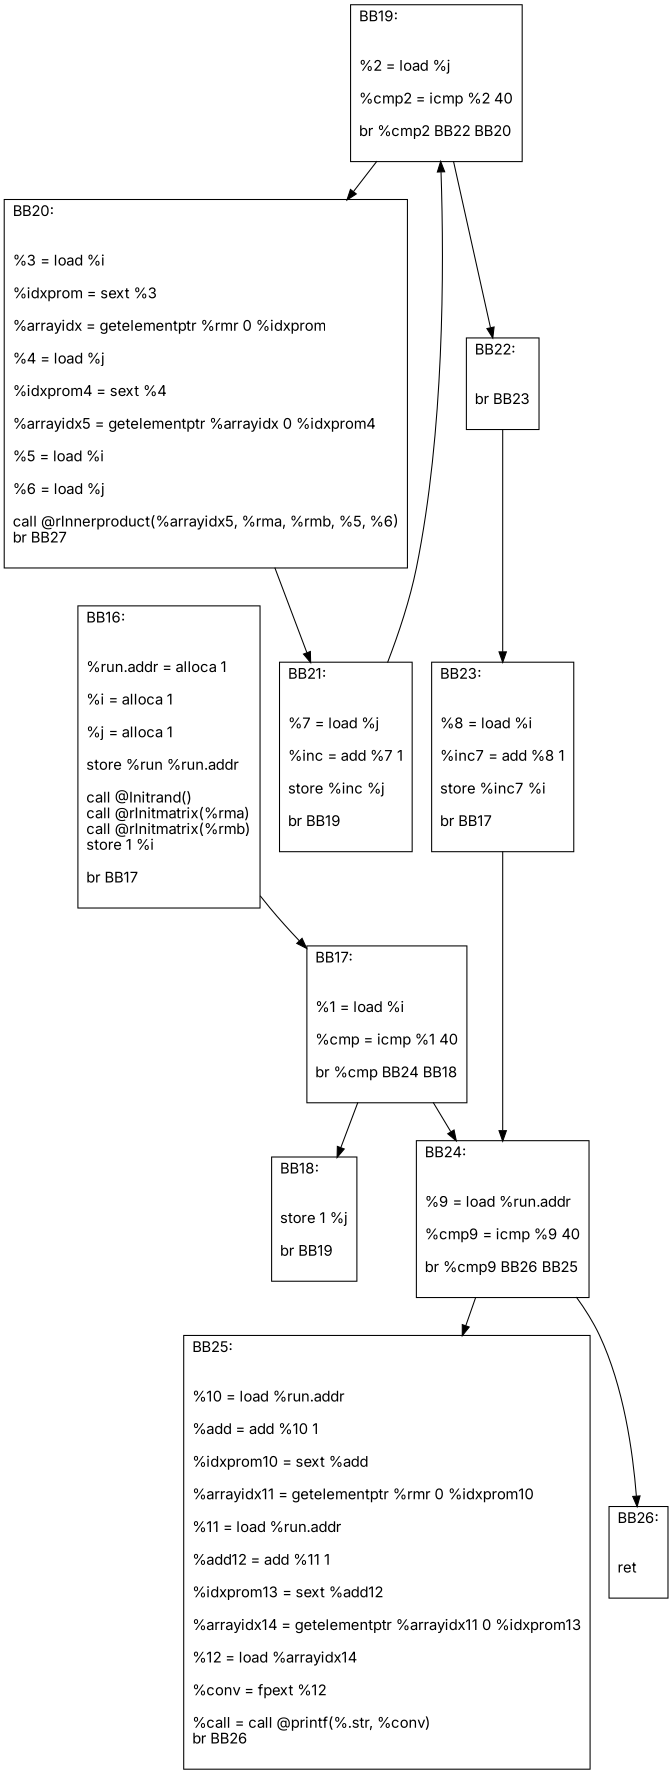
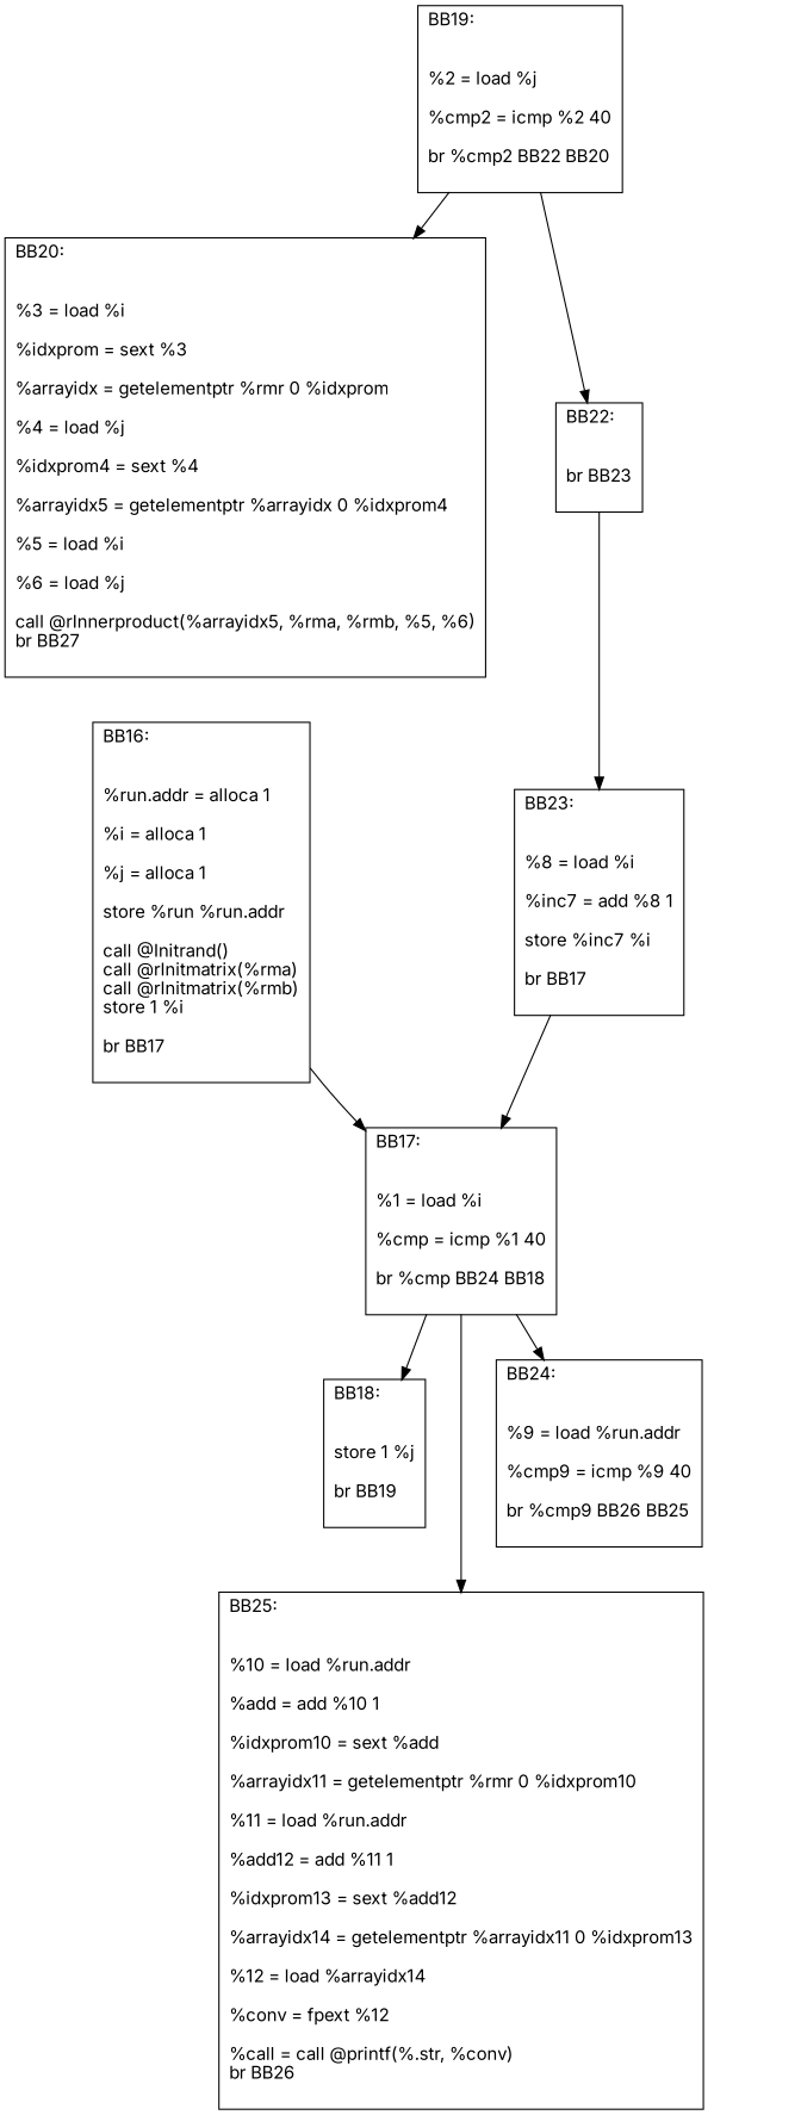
  digraph {
    fontname=Inter
    node [fontname=Inter shape=record]
    edge [fontname=Inter]
    n1 [label="{BB16:\l\l\n%run.addr = alloca 1\l\n%i = alloca 1\l\n%j = alloca 1\l\nstore %run %run.addr\l\ncall @Initrand()\lcall @rInitmatrix(%rma)\lcall @rInitmatrix(%rmb)\lstore 1 %i\l\nbr BB17\l\n}"]
    n2 [label="{BB17:\l\l\n%1 = load %i\l\n%cmp = icmp %1 40\l\nbr %cmp BB24 BB18\l\n}"]
    n3 [label="{BB18:\l\l\nstore 1 %j\l\nbr BB19\l\n}"]
    n4 [label="{BB24:\l\l\n%9 = load %run.addr\l\n%cmp9 = icmp %9 40\l\nbr %cmp9 BB26 BB25\l\n}"]
    n5 [label="{BB25:\l\l\n%10 = load %run.addr\l\n%add = add %10 1\l\n%idxprom10 = sext %add\l\n%arrayidx11 = getelementptr %rmr 0 %idxprom10\l\n%11 = load %run.addr\l\n%add12 = add %11 1\l\n%idxprom13 = sext %add12\l\n%arrayidx14 = getelementptr %arrayidx11 0 %idxprom13\l\n%12 = load %arrayidx14\l\n%conv = fpext %12\l\n%call = call @printf(%.str, %conv)\lbr BB26\l\n}"]
-   n6 [label="{BB26:\l\l\nret\l\n}"]
    n7 [label="{BB19:\l\l\n%2 = load %j\l\n%cmp2 = icmp %2 40\l\nbr %cmp2 BB22 BB20\l\n}"]
    n8 [label="{BB20:\l\l\n%3 = load %i\l\n%idxprom = sext %3\l\n%arrayidx = getelementptr %rmr 0 %idxprom\l\n%4 = load %j\l\n%idxprom4 = sext %4\l\n%arrayidx5 = getelementptr %arrayidx 0 %idxprom4\l\n%5 = load %i\l\n%6 = load %j\l\ncall @rInnerproduct(%arrayidx5, %rma, %rmb, %5, %6)\lbr BB27\l\n}"]
    n9 [label="{BB22:\l\l\nbr BB23\l\n}"]
-   n10 [label="{BB21:\l\l\n%7 = load %j\l\n%inc = add %7 1\l\nstore %inc %j\l\nbr BB19\l\n}"]
    n11 [label="{BB23:\l\l\n%8 = load %i\l\n%inc7 = add %8 1\l\nstore %inc7 %i\l\nbr BB17\l\n}"]
    n1 -> n2
    n2 -> n3
    n2 -> n4
-   n4 -> n5
-   n4 -> n6
+   n2 -> n5
    n7 -> n8
    n7 -> n9
-   n8 -> n10
    n9 -> n11
-   n10 -> n7
-   n11 -> n4
+   n11 -> n2
  }
